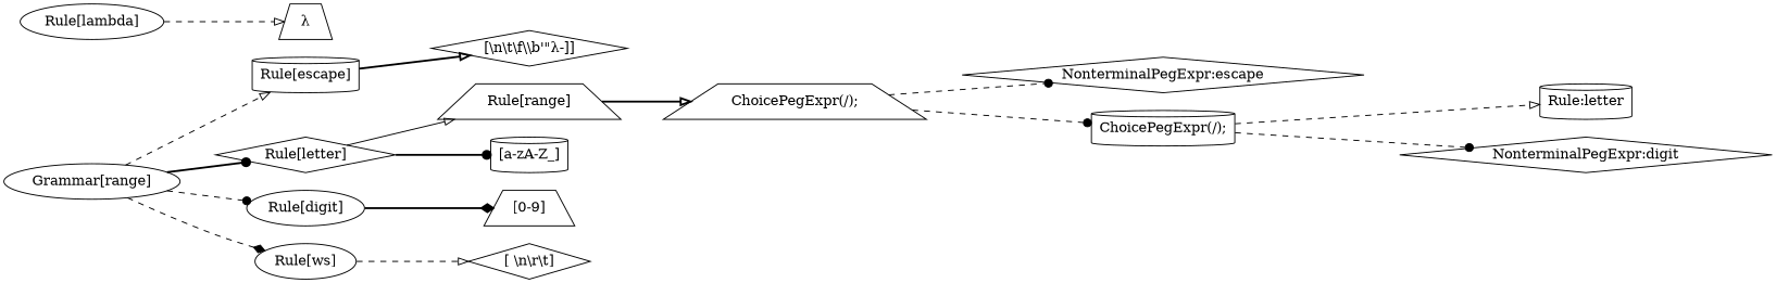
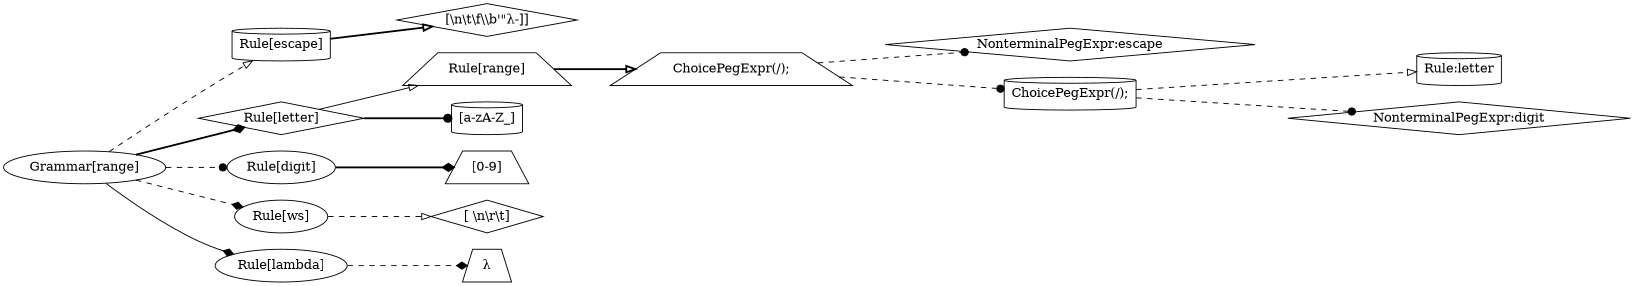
  digraph {
    rankdir=LR
    node [shape=diamond]
    edge [arrowhead=onormal style=dashed]
    n1 [label="Grammar[range]" shape=ellipse]
    n2 [label="Rule[escape]" shape=cylinder]
    n3 [label="Rule[letter]"]
    n4 [label="Rule[digit]" shape=ellipse]
    n5 [label="Rule[ws]" shape=ellipse]
    n6 [label="Rule[lambda]" shape=ellipse]
    n7 [label="Rule[range]" shape=trapezium]
    n8 [label="ChoicePegExpr(/);" shape=trapezium]
    n9 [label="[\\n\\t\\f\\\\b\'\"λ-]]"]
    n10 [label="[a-zA-Z_]" shape=cylinder]
    n11 [label="[0-9]" shape=trapezium]
    n12 [label="[ \\n\\r\\t]"]
    n13 [label="λ" shape=trapezium]
    n14 [label="NonterminalPegExpr:escape"]
    n15 [label="ChoicePegExpr(/);" shape=cylinder]
    n16 [label="Rule:letter" shape=cylinder]
    n17 [label="NonterminalPegExpr:digit"]
    n1 -> n2
-   n1 -> n3 [arrowhead=dot style=bold]
+   n1 -> n3 [arrowhead=diamond style=bold]
    n1 -> n4 [arrowhead=dot]
    n1 -> n5 [arrowhead=diamond]
+   n1 -> n6 [arrowhead=diamond style=solid]
    n2 -> n9 [style=bold]
    n3 -> n7 [style=solid]
    n3 -> n10 [arrowhead=dot style=bold]
    n4 -> n11 [arrowhead=diamond style=bold]
    n5 -> n12
-   n6 -> n13
+   n6 -> n13 [arrowhead=diamond]
    n7 -> n8 [style=bold]
    n8 -> n14 [arrowhead=dot]
    n8 -> n15 [arrowhead=dot]
    n15 -> n16
    n15 -> n17 [arrowhead=dot]
  }
